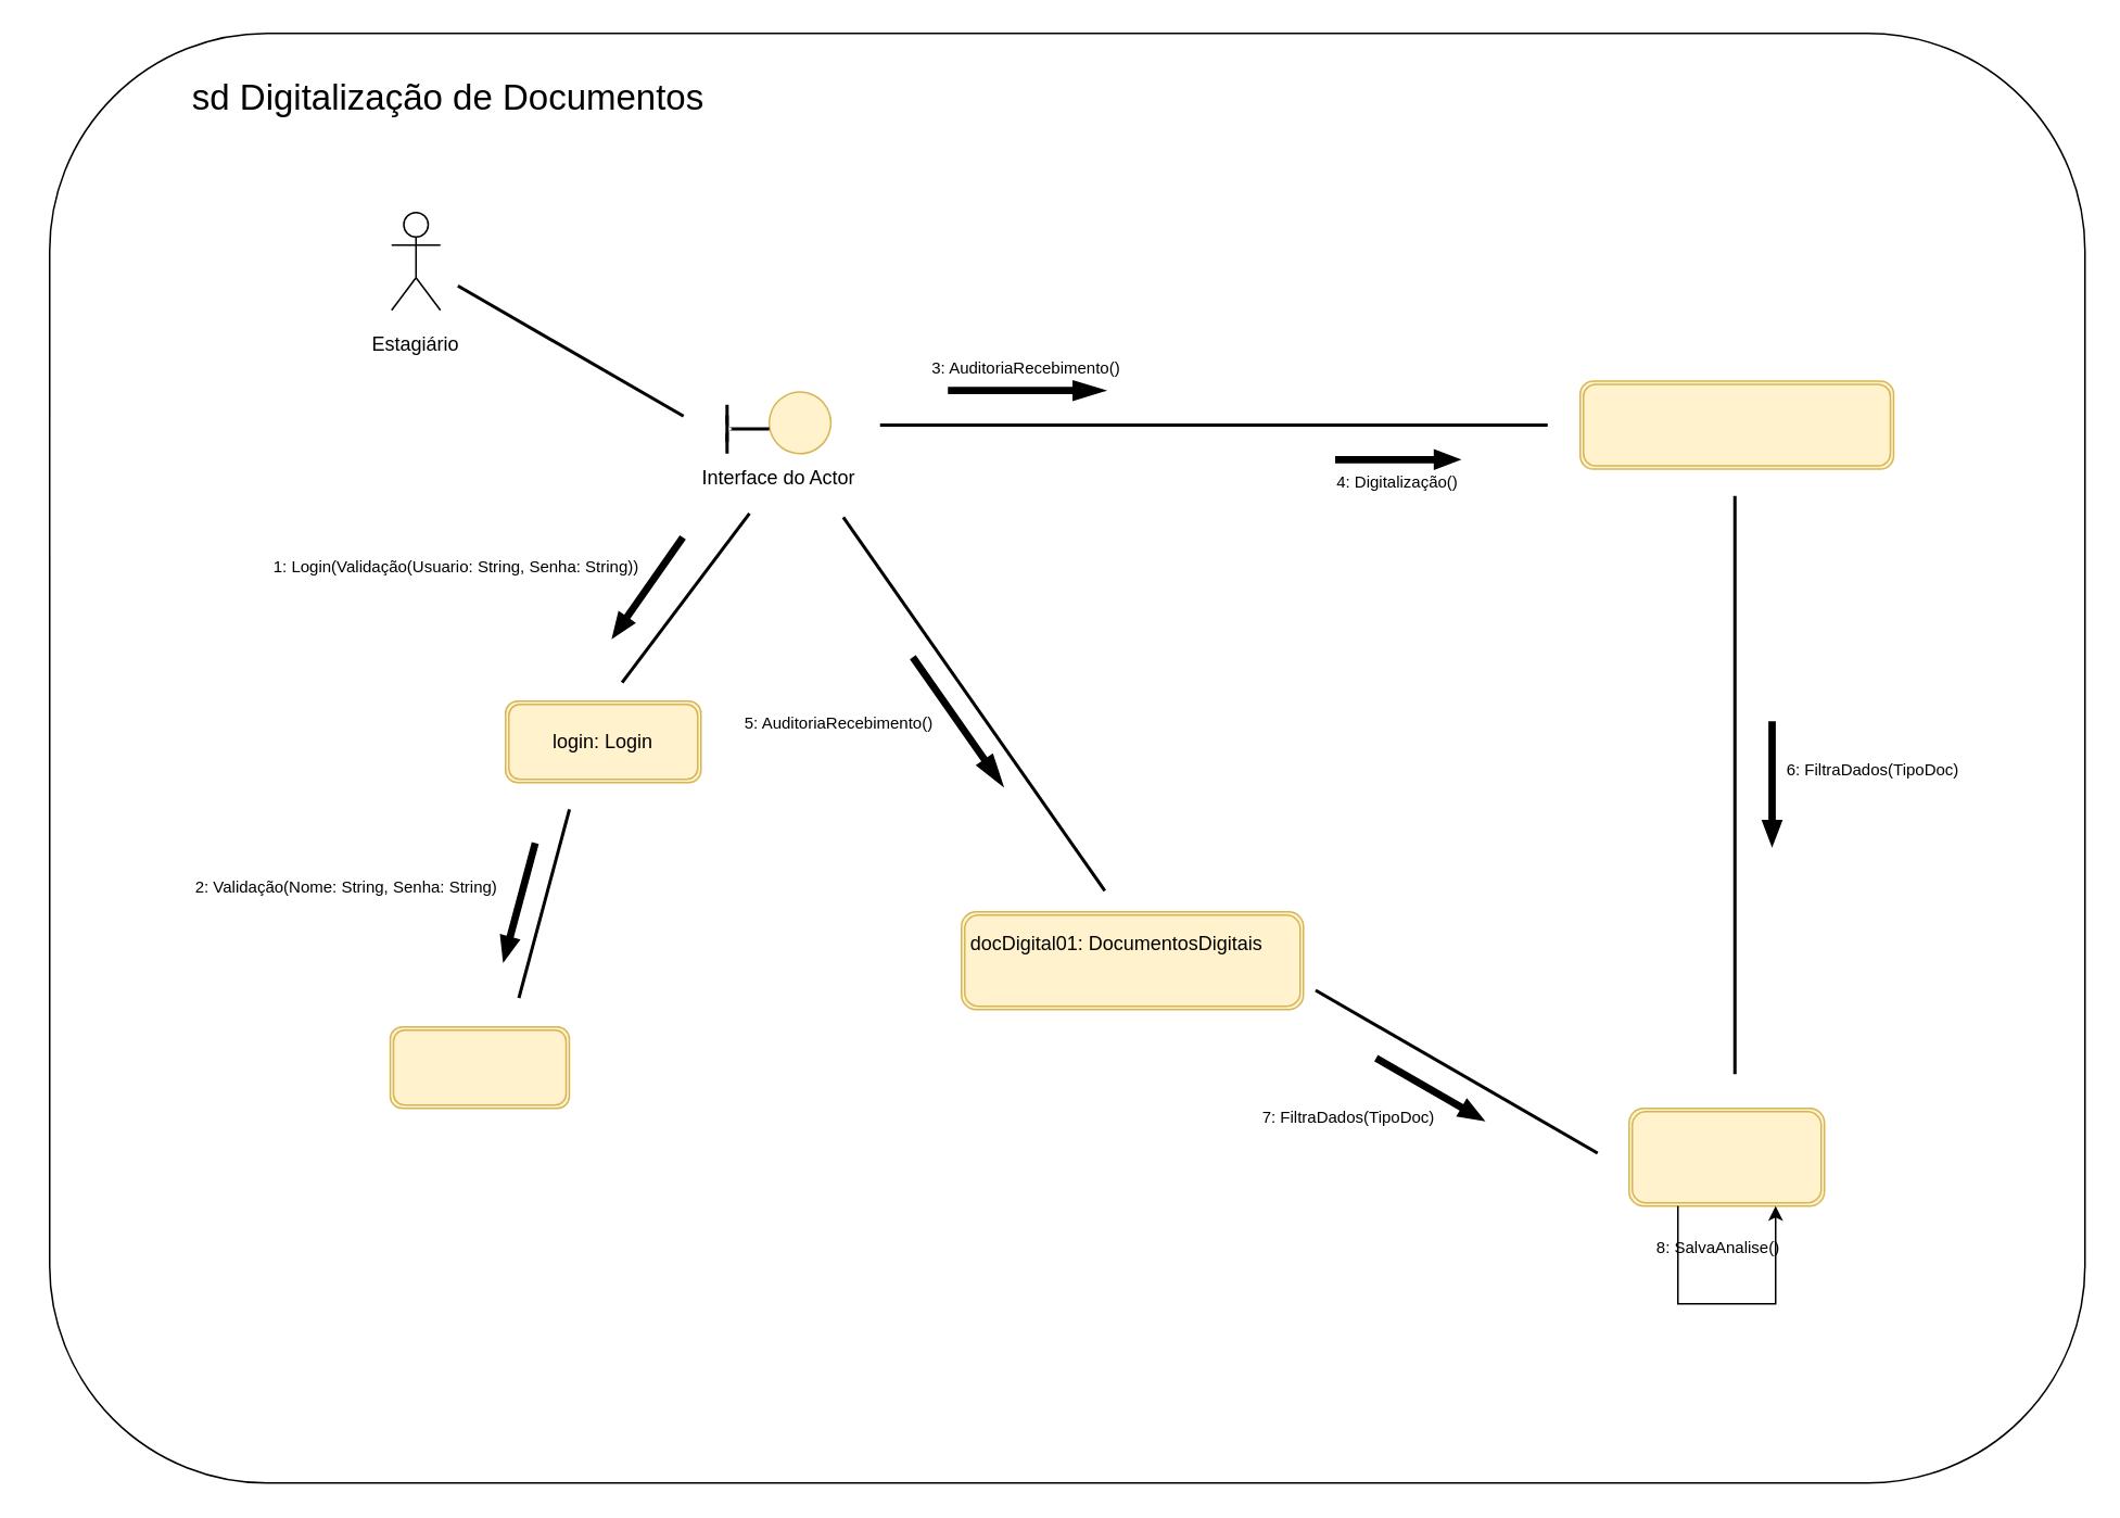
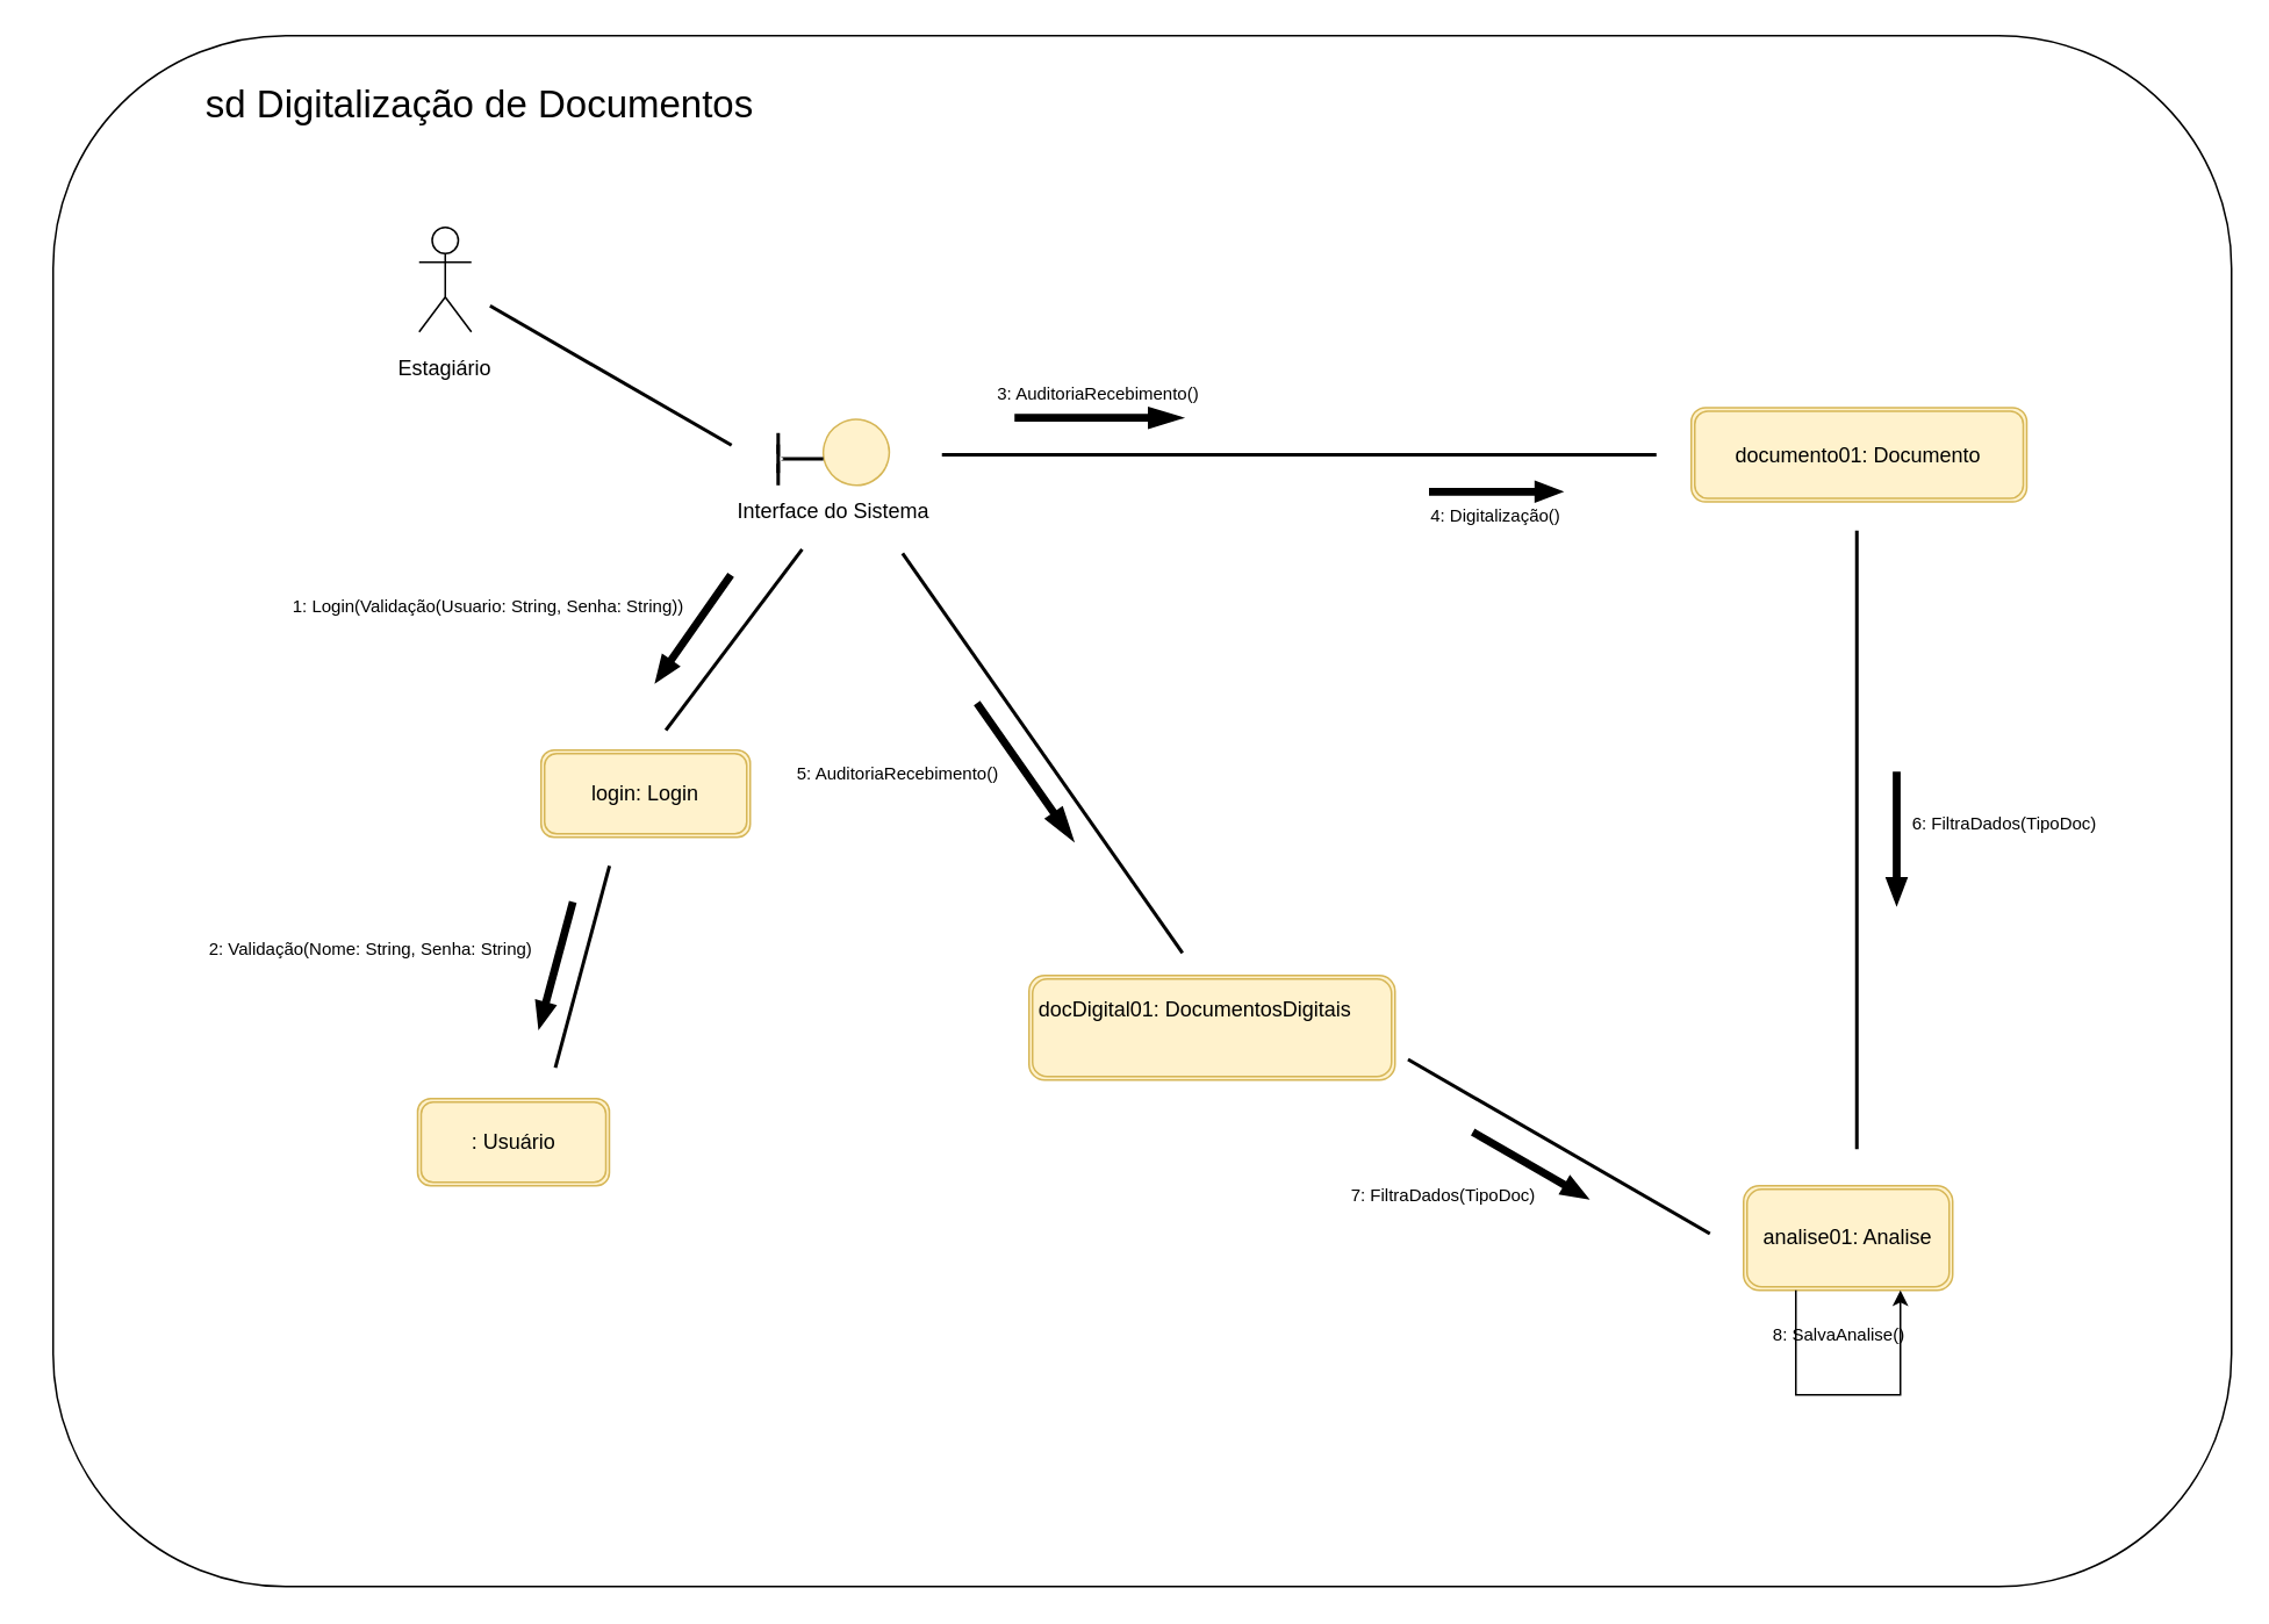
  <mxCell id="0" />
  <mxCell id="1" parent="0" />
  <mxCell id="2" value="&lt;span style=&quot;color: rgba(0, 0, 0, 0); font-family: monospace; font-size: 0px; text-align: start; text-wrap-mode: nowrap;&quot;&gt;%3CmxGraphModel%3E%3Croot%3E%3CmxCell%20id%3D%220%22%2F%3E%3CmxCell%20id%3D%221%22%20parent%3D%220%22%2F%3E%3CmxCell%20id%3D%222%22%20value%3D%22analise01%3A%20Analise%22%20style%3D%22text%3Bhtml%3D1%3Balign%3Dcenter%3BverticalAlign%3Dmiddle%3BwhiteSpace%3Dwrap%3Brounded%3D0%3B%22%20vertex%3D%221%22%20parent%3D%221%22%3E%3CmxGeometry%20x%3D%22780%22%20y%3D%22705%22%20width%3D%22100%22%20height%3D%2230%22%20as%3D%22geometry%22%2F%3E%3C%2FmxCell%3E%3C%2Froot%3E%3C%2FmxGraphModel%3E&lt;/span&gt;" style="rounded=1;whiteSpace=wrap;html=1;movable=0;resizable=0;rotatable=0;deletable=0;editable=0;locked=1;connectable=0;" parent="1" vertex="1"><mxGeometry x="30" y="20" width="1250" height="890" as="geometry" /></mxCell>
  <mxCell id="3" value="&lt;font style=&quot;font-size: 22px;&quot;&gt;sd Digitalização de Documentos&lt;/font&gt;" style="text;html=1;align=center;verticalAlign=middle;whiteSpace=wrap;rounded=0;" parent="1" vertex="1"><mxGeometry x="20" y="20" width="510" height="80" as="geometry" /></mxCell>
  <mxCell id="4" value="" style="group;fillColor=default;rotation=-90;container=0;" parent="1" vertex="1" connectable="0"><mxGeometry x="440" y="255.51" width="72.99" height="98.98" as="geometry" /></mxCell>
  <mxCell id="5" value="" style="group" parent="1" vertex="1" connectable="0"><mxGeometry x="392.12" y="230" width="127.88" height="96" as="geometry" /></mxCell>
  <mxCell id="6" value="" style="line;strokeWidth=2;direction=south;html=1;" parent="5" vertex="1"><mxGeometry x="50" y="18.01" width="7.85" height="30" as="geometry" /></mxCell>
  <mxCell id="7" value="" style="ellipse;whiteSpace=wrap;html=1;aspect=fixed;rotation=-165;fillColor=#fff2cc;strokeColor=#d6b656;" parent="5" vertex="1"><mxGeometry x="79.853" y="10.236" width="37.778" height="37.778" as="geometry" /></mxCell>
  <mxCell id="8" value="" style="line;strokeWidth=2;html=1;" parent="5" vertex="1"><mxGeometry x="50" y="28.66" width="29.85" height="8.19" as="geometry" /></mxCell>
  <mxCell id="9" value="" style="triangle;whiteSpace=wrap;html=1;rotation=0;strokeColor=none;" parent="5" vertex="1"><mxGeometry x="10" width="47.106" height="65.51" as="geometry" /></mxCell>
  <mxCell id="10" value="" style="line;strokeWidth=2;direction=south;html=1;" parent="5" vertex="1"><mxGeometry x="49.995" y="24.566" width="7.851" height="16.378" as="geometry" /></mxCell>
- <mxCell id="11" value="Interface do Actor" style="text;html=1;align=center;verticalAlign=middle;whiteSpace=wrap;rounded=0;" vertex="1" parent="5"><mxGeometry x="27.88" y="48.01" width="116" height="30" as="geometry" /></mxCell>
+ <mxCell id="11" value="Interface do Sistema" style="text;html=1;align=center;verticalAlign=middle;whiteSpace=wrap;rounded=0;" vertex="1" parent="5"><mxGeometry x="27.88" y="48.01" width="116" height="30" as="geometry" /></mxCell>
  <mxCell id="12" value="" style="shape=singleArrow;direction=west;whiteSpace=wrap;html=1;fillColor=#000000;rotation=-55;" parent="1" vertex="1"><mxGeometry x="360" y="354.49" width="74.44" height="11.63" as="geometry" /></mxCell>
  <mxCell id="13" value="" style="group" parent="1" vertex="1" connectable="0"><mxGeometry x="300" y="430" width="120" height="50" as="geometry" /></mxCell>
  <mxCell id="14" value="" style="shape=ext;double=1;rounded=1;whiteSpace=wrap;html=1;fillColor=#fff2cc;strokeColor=#d6b656;" parent="13" vertex="1"><mxGeometry x="10" width="120" height="50" as="geometry" /></mxCell>
  <mxCell id="15" value="login: Login" style="text;html=1;align=center;verticalAlign=middle;whiteSpace=wrap;rounded=0;" parent="13" vertex="1"><mxGeometry x="30" y="15.625" width="80" height="18.75" as="geometry" /></mxCell>
  <mxCell id="16" value="" style="group" parent="1" vertex="1" connectable="0"><mxGeometry x="230" y="630" width="110" height="50" as="geometry" /></mxCell>
  <mxCell id="17" value="" style="shape=ext;double=1;rounded=1;whiteSpace=wrap;html=1;fillColor=#fff2cc;strokeColor=#d6b656;" parent="16" vertex="1"><mxGeometry x="9.167" width="110.0" height="50" as="geometry" /></mxCell>
+ <mxCell id="18" value=": Usuário" style="text;html=1;align=center;verticalAlign=middle;whiteSpace=wrap;rounded=0;" parent="16" vertex="1"><mxGeometry x="27.5" y="15.625" width="73.333" height="18.75" as="geometry" /></mxCell>
  <mxCell id="19" value="" style="group" parent="1" vertex="1" connectable="0"><mxGeometry x="990" y="680" width="130" height="60" as="geometry" /></mxCell>
  <mxCell id="20" value="" style="shape=ext;double=1;rounded=1;whiteSpace=wrap;html=1;fillColor=#fff2cc;strokeColor=#d6b656;" parent="19" vertex="1"><mxGeometry x="10" width="120" height="60" as="geometry" /></mxCell>
+ <mxCell id="21" value="analise01: Analise" style="text;html=1;align=center;verticalAlign=middle;whiteSpace=wrap;rounded=0;" parent="19" vertex="1"><mxGeometry x="20" y="18.75" width="100" height="22.5" as="geometry" /></mxCell>
  <mxCell id="22" style="edgeStyle=orthogonalEdgeStyle;rounded=0;orthogonalLoop=1;jettySize=auto;html=1;exitX=0.25;exitY=1;exitDx=0;exitDy=0;entryX=0.75;entryY=1;entryDx=0;entryDy=0;" edge="1" parent="19" source="20" target="20"><mxGeometry relative="1" as="geometry"><Array as="points"><mxPoint x="40" y="120" /><mxPoint x="100" y="120" /></Array></mxGeometry></mxCell>
  <mxCell id="23" value="" style="group" parent="1" vertex="1" connectable="0"><mxGeometry x="590" y="559.32" width="210" height="60" as="geometry" /></mxCell>
  <mxCell id="24" value="" style="group" vertex="1" connectable="0" parent="23"><mxGeometry width="210" height="60" as="geometry" /></mxCell>
  <mxCell id="25" value="" style="shape=ext;double=1;rounded=1;whiteSpace=wrap;html=1;fillColor=#fff2cc;strokeColor=#d6b656;" parent="24" vertex="1"><mxGeometry width="210" height="60" as="geometry" /></mxCell>
  <mxCell id="26" value="docDigital01: DocumentosDigitais" style="text;html=1;align=center;verticalAlign=middle;whiteSpace=wrap;rounded=0;" parent="24" vertex="1"><mxGeometry x="3.696" y="8.75" width="182.609" height="22.5" as="geometry" /></mxCell>
  <mxCell id="27" value="" style="group" parent="1" vertex="1" connectable="0"><mxGeometry x="970" y="233.51" width="210" height="54" as="geometry" /></mxCell>
  <mxCell id="28" value="" style="group" vertex="1" connectable="0" parent="27"><mxGeometry width="192.5" height="54" as="geometry" /></mxCell>
  <mxCell id="29" value="" style="shape=ext;double=1;rounded=1;whiteSpace=wrap;html=1;fillColor=#fff2cc;strokeColor=#d6b656;" parent="28" vertex="1"><mxGeometry width="192.5" height="54" as="geometry" /></mxCell>
+ <mxCell id="30" value="documento01: Documento" style="text;html=1;align=center;verticalAlign=middle;whiteSpace=wrap;rounded=0;" parent="28" vertex="1"><mxGeometry x="13.125" y="16.875" width="166.25" height="20.25" as="geometry" /></mxCell>
  <mxCell id="31" value="" style="group" vertex="1" connectable="0" parent="1"><mxGeometry x="195" y="130" width="120" height="125.51" as="geometry" /></mxCell>
  <mxCell id="32" value="Actor" style="shape=umlActor;verticalLabelPosition=bottom;verticalAlign=top;html=1;outlineConnect=0;" parent="31" vertex="1"><mxGeometry x="45" width="30" height="60" as="geometry" /></mxCell>
  <mxCell id="33" value="" style="rounded=0;whiteSpace=wrap;html=1;strokeColor=none;" parent="31" vertex="1"><mxGeometry y="65.51" width="120" height="60" as="geometry" /></mxCell>
  <mxCell id="34" value="Estagiário" style="text;html=1;align=center;verticalAlign=middle;whiteSpace=wrap;rounded=0;" parent="31" vertex="1"><mxGeometry x="30" y="65.51" width="60" height="30" as="geometry" /></mxCell>
  <mxCell id="35" value="" style="line;strokeWidth=2;html=1;rotation=30;" vertex="1" parent="1"><mxGeometry x="270" y="210" width="160" height="10" as="geometry" /></mxCell>
  <mxCell id="36" value="" style="line;strokeWidth=2;html=1;rotation=-233;" vertex="1" parent="1"><mxGeometry x="355.68" y="361.63" width="130" height="10" as="geometry" /></mxCell>
  <mxCell id="37" value="" style="shape=singleArrow;direction=west;whiteSpace=wrap;html=1;fillColor=#000000;rotation=-75;" vertex="1" parent="1"><mxGeometry x="281.24" y="547.69" width="74.44" height="11.63" as="geometry" /></mxCell>
  <mxCell id="38" value="" style="line;strokeWidth=2;html=1;rotation=-255;" vertex="1" parent="1"><mxGeometry x="273.71" y="549.32" width="120" height="10" as="geometry" /></mxCell>
  <mxCell id="39" value="" style="shape=singleArrow;direction=west;whiteSpace=wrap;html=1;fillColor=#000000;rotation=-180;" vertex="1" parent="1"><mxGeometry x="582.16" y="233.51" width="95.68" height="11.63" as="geometry" /></mxCell>
  <mxCell id="40" value="" style="line;strokeWidth=2;html=1;rotation=-180;" vertex="1" parent="1"><mxGeometry x="540" y="255.51" width="410" height="10" as="geometry" /></mxCell>
  <mxCell id="41" value="" style="shape=singleArrow;direction=west;whiteSpace=wrap;html=1;fillColor=#000000;rotation=-180;" vertex="1" parent="1"><mxGeometry x="820" y="275.88" width="75.68" height="11.63" as="geometry" /></mxCell>
  <mxCell id="42" value="" style="line;strokeWidth=2;html=1;rotation=-125;" vertex="1" parent="1"><mxGeometry x="457.72" y="426.76" width="280" height="10" as="geometry" /></mxCell>
  <mxCell id="43" value="" style="shape=singleArrow;direction=west;whiteSpace=wrap;html=1;fillColor=#000000;rotation=-90;" vertex="1" parent="1"><mxGeometry x="1050" y="474.87" width="75.68" height="11.63" as="geometry" /></mxCell>
  <mxCell id="44" value="" style="line;strokeWidth=2;html=1;rotation=-90;" vertex="1" parent="1"><mxGeometry x="887.5" y="476.5" width="355" height="10" as="geometry" /></mxCell>
  <mxCell id="45" value="" style="shape=singleArrow;direction=west;whiteSpace=wrap;html=1;fillColor=#000000;rotation=-150;" vertex="1" parent="1"><mxGeometry x="840" y="662.5" width="75.68" height="11.63" as="geometry" /></mxCell>
  <mxCell id="46" value="" style="line;strokeWidth=2;html=1;rotation=-150;" vertex="1" parent="1"><mxGeometry x="794.07" y="652.5" width="200" height="10" as="geometry" /></mxCell>
  <mxCell id="47" value="&lt;font style=&quot;font-size: 10px;&quot;&gt;1: Login(Validação(Usuario: String, Senha: String))&lt;/font&gt;" style="text;html=1;align=center;verticalAlign=middle;whiteSpace=wrap;rounded=0;" vertex="1" parent="1"><mxGeometry x="160" y="331.63" width="240" height="30" as="geometry" /></mxCell>
  <mxCell id="48" value="&lt;font style=&quot;font-size: 10px;&quot;&gt;2: Validação(Nome: String, Senha: String)&lt;/font&gt;" style="text;html=1;align=center;verticalAlign=middle;whiteSpace=wrap;rounded=0;" vertex="1" parent="1"><mxGeometry x="110" y="529.32" width="205" height="30" as="geometry" /></mxCell>
  <mxCell id="49" value="&lt;font style=&quot;font-size: 10px;&quot;&gt;3: AuditoriaRecebimento()&lt;/font&gt;" style="text;html=1;align=center;verticalAlign=middle;whiteSpace=wrap;rounded=0;" vertex="1" parent="1"><mxGeometry x="540" y="210" width="180" height="30" as="geometry" /></mxCell>
  <mxCell id="50" value="" style="shape=singleArrow;direction=west;whiteSpace=wrap;html=1;fillColor=#000000;rotation=-125;" vertex="1" parent="1"><mxGeometry x="540" y="436.76" width="95.68" height="11.63" as="geometry" /></mxCell>
  <mxCell id="51" value="&lt;font style=&quot;font-size: 10px;&quot;&gt;5: AuditoriaRecebimento()&lt;/font&gt;" style="text;html=1;align=center;verticalAlign=middle;whiteSpace=wrap;rounded=0;" vertex="1" parent="1"><mxGeometry x="440" y="430" width="150" height="26.5" as="geometry" /></mxCell>
  <mxCell id="52" value="&lt;font style=&quot;font-size: 10px;&quot;&gt;4: Digitalização()&lt;/font&gt;" style="text;html=1;align=center;verticalAlign=middle;whiteSpace=wrap;rounded=0;" vertex="1" parent="1"><mxGeometry x="767.84" y="280" width="180" height="30" as="geometry" /></mxCell>
  <mxCell id="53" value="&lt;font style=&quot;font-size: 10px;&quot;&gt;6: FiltraDados(TipoDoc)&lt;/font&gt;" style="text;html=1;align=center;verticalAlign=middle;whiteSpace=wrap;rounded=0;" vertex="1" parent="1"><mxGeometry x="1060" y="456.5" width="180" height="30" as="geometry" /></mxCell>
  <mxCell id="54" value="&lt;font style=&quot;font-size: 10px;&quot;&gt;7: FiltraDados(TipoDoc)&lt;/font&gt;" style="text;html=1;align=center;verticalAlign=middle;whiteSpace=wrap;rounded=0;" vertex="1" parent="1"><mxGeometry x="737.72" y="670" width="180" height="30" as="geometry" /></mxCell>
  <mxCell id="55" value="&lt;font style=&quot;font-size: 10px;&quot;&gt;8: SalvaAnalise()&lt;/font&gt;" style="text;html=1;align=center;verticalAlign=middle;whiteSpace=wrap;rounded=0;" vertex="1" parent="1"><mxGeometry x="965" y="750" width="180" height="30" as="geometry" /></mxCell>
